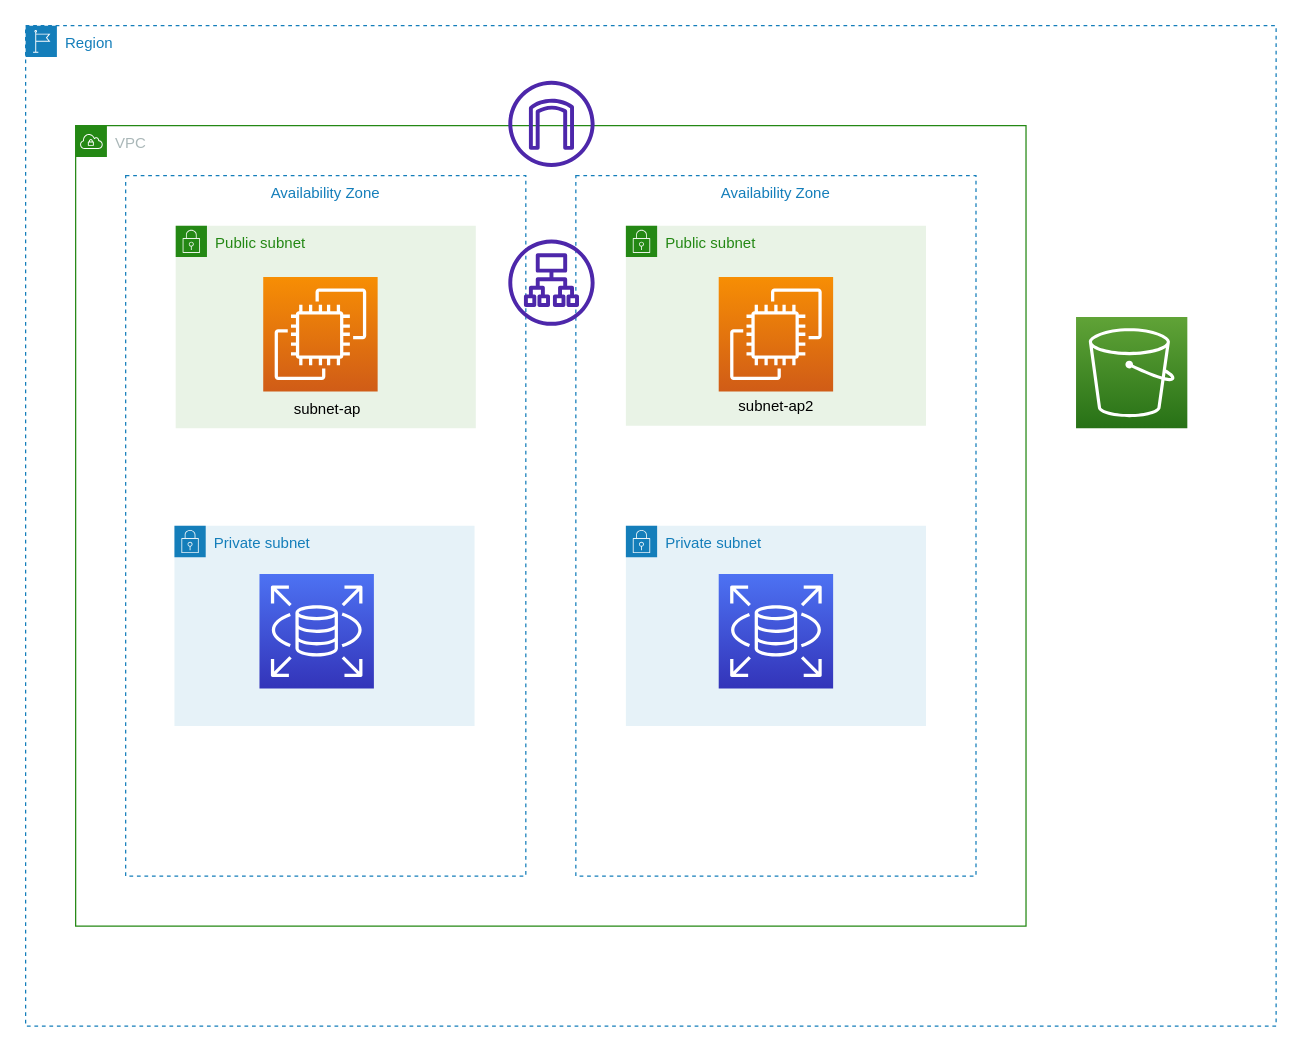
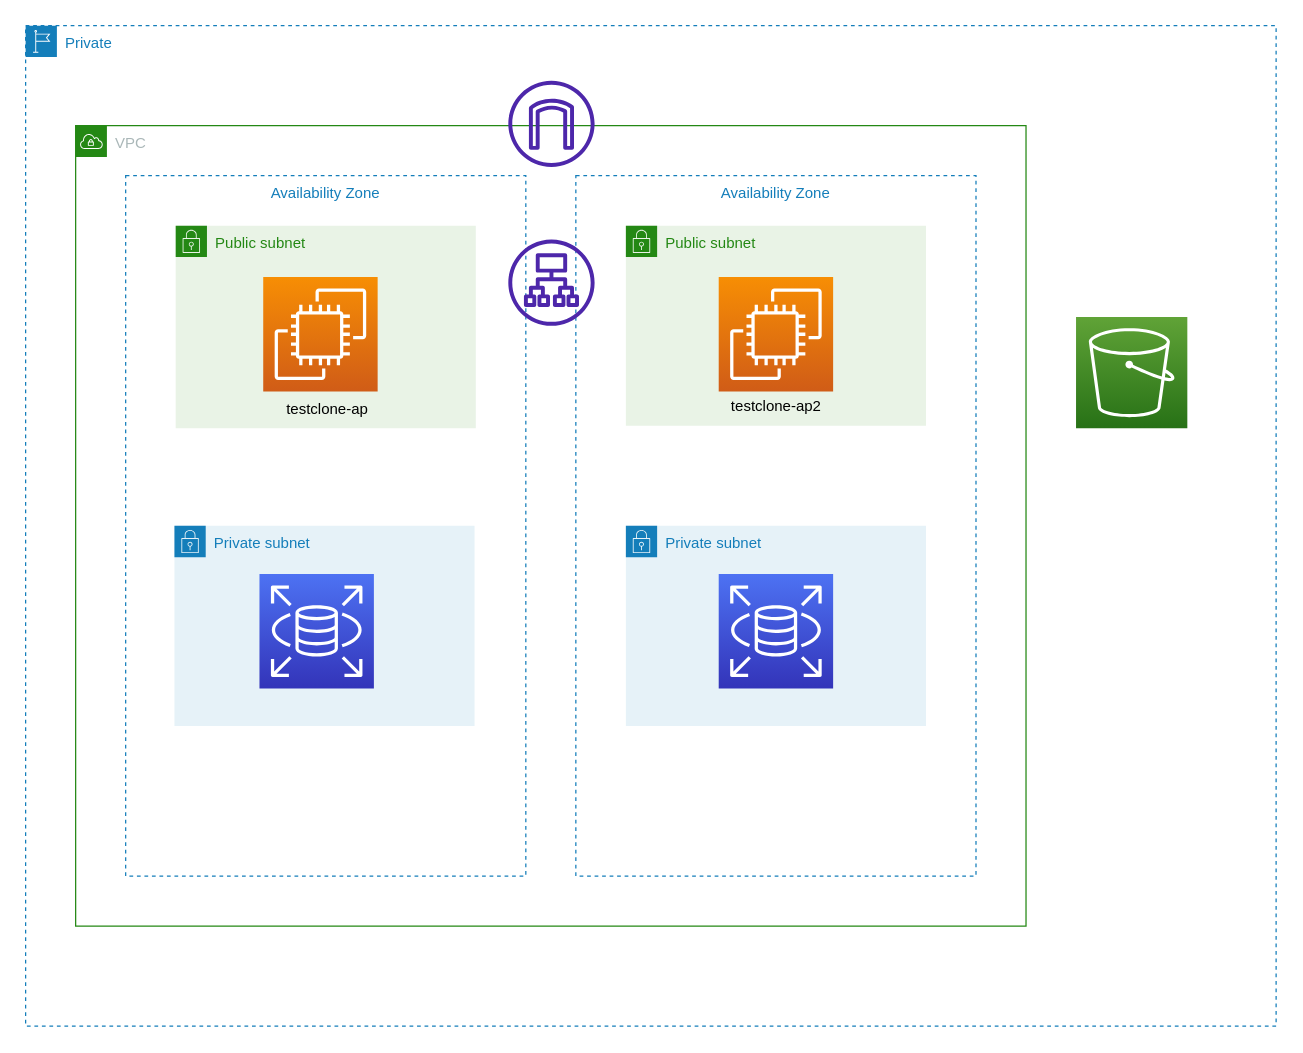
  <mxCell id="0" />
  <mxCell id="1" parent="0" />
  <mxCell id="2" value="Availability Zone" style="fillColor=none;strokeColor=#147EBA;dashed=1;verticalAlign=top;fontStyle=0;fontColor=#147EBA;" vertex="1" parent="1"><mxGeometry x="100" y="140" width="320" height="560" as="geometry" /></mxCell>
  <mxCell id="3" value="Availability Zone" style="fillColor=none;strokeColor=#147EBA;dashed=1;verticalAlign=top;fontStyle=0;fontColor=#147EBA;" vertex="1" parent="1"><mxGeometry x="460" y="140" width="320" height="560" as="geometry" /></mxCell>
  <mxCell id="4" value="Public subnet" style="points=[[0,0],[0.25,0],[0.5,0],[0.75,0],[1,0],[1,0.25],[1,0.5],[1,0.75],[1,1],[0.75,1],[0.5,1],[0.25,1],[0,1],[0,0.75],[0,0.5],[0,0.25]];outlineConnect=0;gradientColor=none;html=1;whiteSpace=wrap;fontSize=12;fontStyle=0;container=1;pointerEvents=0;collapsible=0;recursiveResize=0;shape=mxgraph.aws4.group;grIcon=mxgraph.aws4.group_security_group;grStroke=0;strokeColor=#248814;fillColor=#E9F3E6;verticalAlign=top;align=left;spacingLeft=30;fontColor=#248814;dashed=0;" vertex="1" parent="1"><mxGeometry x="500" y="180" width="240" height="160" as="geometry" /></mxCell>
  <mxCell id="5" value="VPC" style="points=[[0,0],[0.25,0],[0.5,0],[0.75,0],[1,0],[1,0.25],[1,0.5],[1,0.75],[1,1],[0.75,1],[0.5,1],[0.25,1],[0,1],[0,0.75],[0,0.5],[0,0.25]];outlineConnect=0;gradientColor=none;html=1;whiteSpace=wrap;fontSize=12;fontStyle=0;container=1;pointerEvents=0;collapsible=0;recursiveResize=0;shape=mxgraph.aws4.group;grIcon=mxgraph.aws4.group_vpc;strokeColor=#248814;fillColor=none;verticalAlign=top;align=left;spacingLeft=30;fontColor=#AAB7B8;dashed=0;" vertex="1" parent="1"><mxGeometry x="60" y="100" width="760" height="640" as="geometry" /></mxCell>
  <mxCell id="6" value="Public subnet" style="points=[[0,0],[0.25,0],[0.5,0],[0.75,0],[1,0],[1,0.25],[1,0.5],[1,0.75],[1,1],[0.75,1],[0.5,1],[0.25,1],[0,1],[0,0.75],[0,0.5],[0,0.25]];outlineConnect=0;gradientColor=none;html=1;whiteSpace=wrap;fontSize=12;fontStyle=0;container=1;pointerEvents=0;collapsible=0;recursiveResize=0;shape=mxgraph.aws4.group;grIcon=mxgraph.aws4.group_security_group;grStroke=0;strokeColor=#248814;fillColor=#E9F3E6;verticalAlign=top;align=left;spacingLeft=30;fontColor=#248814;dashed=0;" vertex="1" parent="5"><mxGeometry x="80" y="80" width="240" height="162" as="geometry" /></mxCell>
  <mxCell id="7" value="" style="sketch=0;points=[[0,0,0],[0.25,0,0],[0.5,0,0],[0.75,0,0],[1,0,0],[0,1,0],[0.25,1,0],[0.5,1,0],[0.75,1,0],[1,1,0],[0,0.25,0],[0,0.5,0],[0,0.75,0],[1,0.25,0],[1,0.5,0],[1,0.75,0]];outlineConnect=0;fontColor=#232F3E;gradientColor=#F78E04;gradientDirection=north;fillColor=#D05C17;strokeColor=#ffffff;dashed=0;verticalLabelPosition=bottom;verticalAlign=top;align=center;html=1;fontSize=12;fontStyle=0;aspect=fixed;shape=mxgraph.aws4.resourceIcon;resIcon=mxgraph.aws4.ec2;" vertex="1" parent="6"><mxGeometry x="70" y="41" width="91.5" height="91.5" as="geometry" /></mxCell>
- <mxCell id="8" value="subnet-ap" style="text;html=1;strokeColor=none;fillColor=none;align=center;verticalAlign=middle;whiteSpace=wrap;rounded=0;fontColor=#000000;labelBorderColor=none;labelBackgroundColor=none;" vertex="1" parent="6"><mxGeometry x="82.75" y="132" width="77.25" height="30" as="geometry" /></mxCell>
+ <mxCell id="8" value="testclone-ap" style="text;html=1;strokeColor=none;fillColor=none;align=center;verticalAlign=middle;whiteSpace=wrap;rounded=0;fontColor=#000000;labelBorderColor=none;labelBackgroundColor=none;" vertex="1" parent="6"><mxGeometry x="82.75" y="132" width="77.25" height="30" as="geometry" /></mxCell>
  <mxCell id="9" value="" style="sketch=0;points=[[0,0,0],[0.25,0,0],[0.5,0,0],[0.75,0,0],[1,0,0],[0,1,0],[0.25,1,0],[0.5,1,0],[0.75,1,0],[1,1,0],[0,0.25,0],[0,0.5,0],[0,0.75,0],[1,0.25,0],[1,0.5,0],[1,0.75,0]];outlineConnect=0;fontColor=#232F3E;gradientColor=#F78E04;gradientDirection=north;fillColor=#D05C17;strokeColor=#ffffff;dashed=0;verticalLabelPosition=bottom;verticalAlign=top;align=center;html=1;fontSize=12;fontStyle=0;aspect=fixed;shape=mxgraph.aws4.resourceIcon;resIcon=mxgraph.aws4.ec2;" vertex="1" parent="5"><mxGeometry x="514.25" y="121" width="91.5" height="91.5" as="geometry" /></mxCell>
  <mxCell id="10" value="Private subnet" style="points=[[0,0],[0.25,0],[0.5,0],[0.75,0],[1,0],[1,0.25],[1,0.5],[1,0.75],[1,1],[0.75,1],[0.5,1],[0.25,1],[0,1],[0,0.75],[0,0.5],[0,0.25]];outlineConnect=0;gradientColor=none;html=1;whiteSpace=wrap;fontSize=12;fontStyle=0;container=1;pointerEvents=0;collapsible=0;recursiveResize=0;shape=mxgraph.aws4.group;grIcon=mxgraph.aws4.group_security_group;grStroke=0;strokeColor=#147EBA;fillColor=#E6F2F8;verticalAlign=top;align=left;spacingLeft=30;fontColor=#147EBA;dashed=0;" vertex="1" parent="1"><mxGeometry x="500" y="420" width="240" height="160" as="geometry" /></mxCell>
  <mxCell id="11" value="" style="sketch=0;points=[[0,0,0],[0.25,0,0],[0.5,0,0],[0.75,0,0],[1,0,0],[0,1,0],[0.25,1,0],[0.5,1,0],[0.75,1,0],[1,1,0],[0,0.25,0],[0,0.5,0],[0,0.75,0],[1,0.25,0],[1,0.5,0],[1,0.75,0]];outlineConnect=0;fontColor=#232F3E;gradientColor=#4D72F3;gradientDirection=north;fillColor=#3334B9;strokeColor=#ffffff;dashed=0;verticalLabelPosition=bottom;verticalAlign=top;align=center;html=1;fontSize=12;fontStyle=0;aspect=fixed;shape=mxgraph.aws4.resourceIcon;resIcon=mxgraph.aws4.rds;" vertex="1" parent="10"><mxGeometry x="74.25" y="38.5" width="91.5" height="91.5" as="geometry" /></mxCell>
  <mxCell id="12" value="Private subnet" style="points=[[0,0],[0.25,0],[0.5,0],[0.75,0],[1,0],[1,0.25],[1,0.5],[1,0.75],[1,1],[0.75,1],[0.5,1],[0.25,1],[0,1],[0,0.75],[0,0.5],[0,0.25]];outlineConnect=0;gradientColor=none;html=1;whiteSpace=wrap;fontSize=12;fontStyle=0;container=1;pointerEvents=0;collapsible=0;recursiveResize=0;shape=mxgraph.aws4.group;grIcon=mxgraph.aws4.group_security_group;grStroke=0;strokeColor=#147EBA;fillColor=#E6F2F8;verticalAlign=top;align=left;spacingLeft=30;fontColor=#147EBA;dashed=0;" vertex="1" parent="1"><mxGeometry x="139" y="420" width="240" height="160" as="geometry" /></mxCell>
  <mxCell id="13" value="" style="sketch=0;points=[[0,0,0],[0.25,0,0],[0.5,0,0],[0.75,0,0],[1,0,0],[0,1,0],[0.25,1,0],[0.5,1,0],[0.75,1,0],[1,1,0],[0,0.25,0],[0,0.5,0],[0,0.75,0],[1,0.25,0],[1,0.5,0],[1,0.75,0]];outlineConnect=0;fontColor=#232F3E;gradientColor=#4D72F3;gradientDirection=north;fillColor=#3334B9;strokeColor=#ffffff;dashed=0;verticalLabelPosition=bottom;verticalAlign=top;align=center;html=1;fontSize=12;fontStyle=0;aspect=fixed;shape=mxgraph.aws4.resourceIcon;resIcon=mxgraph.aws4.rds;" vertex="1" parent="1"><mxGeometry x="207" y="458.5" width="91.5" height="91.5" as="geometry" /></mxCell>
  <mxCell id="14" value="" style="sketch=0;outlineConnect=0;fontColor=#232F3E;gradientColor=none;fillColor=#4D27AA;strokeColor=none;dashed=0;verticalLabelPosition=bottom;verticalAlign=top;align=center;html=1;fontSize=12;fontStyle=0;aspect=fixed;pointerEvents=1;shape=mxgraph.aws4.application_load_balancer;" vertex="1" parent="1"><mxGeometry x="406" y="191" width="69" height="69" as="geometry" /></mxCell>
- <mxCell id="15" value="subnet-ap2" style="text;html=1;strokeColor=none;fillColor=none;align=center;verticalAlign=middle;whiteSpace=wrap;rounded=0;fontColor=#000000;labelBorderColor=none;labelBackgroundColor=none;" vertex="1" parent="1"><mxGeometry x="582" y="310" width="77.25" height="30" as="geometry" /></mxCell>
+ <mxCell id="15" value="testclone-ap2" style="text;html=1;strokeColor=none;fillColor=none;align=center;verticalAlign=middle;whiteSpace=wrap;rounded=0;fontColor=#000000;labelBorderColor=none;labelBackgroundColor=none;" vertex="1" parent="1"><mxGeometry x="582" y="310" width="77.25" height="30" as="geometry" /></mxCell>
  <mxCell id="16" value="" style="sketch=0;outlineConnect=0;fontColor=#232F3E;gradientColor=none;fillColor=#4D27AA;strokeColor=none;dashed=0;verticalLabelPosition=bottom;verticalAlign=top;align=center;html=1;fontSize=12;fontStyle=0;aspect=fixed;pointerEvents=1;shape=mxgraph.aws4.internet_gateway;labelBackgroundColor=none;labelBorderColor=none;" vertex="1" parent="1"><mxGeometry x="406" y="64" width="69" height="69" as="geometry" /></mxCell>
- <mxCell id="17" value="Region" style="points=[[0,0],[0.25,0],[0.5,0],[0.75,0],[1,0],[1,0.25],[1,0.5],[1,0.75],[1,1],[0.75,1],[0.5,1],[0.25,1],[0,1],[0,0.75],[0,0.5],[0,0.25]];outlineConnect=0;gradientColor=none;html=1;whiteSpace=wrap;fontSize=12;fontStyle=0;container=1;pointerEvents=0;collapsible=0;recursiveResize=0;shape=mxgraph.aws4.group;grIcon=mxgraph.aws4.group_region;strokeColor=#147EBA;fillColor=none;verticalAlign=top;align=left;spacingLeft=30;fontColor=#147EBA;dashed=1;labelBackgroundColor=none;labelBorderColor=none;" vertex="1" parent="1"><mxGeometry y="20" width="1000" height="800" as="geometry" x="20" /></mxCell>
+ <mxCell id="17" value="Private" style="points=[[0,0],[0.25,0],[0.5,0],[0.75,0],[1,0],[1,0.25],[1,0.5],[1,0.75],[1,1],[0.75,1],[0.5,1],[0.25,1],[0,1],[0,0.75],[0,0.5],[0,0.25]];outlineConnect=0;gradientColor=none;html=1;whiteSpace=wrap;fontSize=12;fontStyle=0;container=1;pointerEvents=0;collapsible=0;recursiveResize=0;shape=mxgraph.aws4.group;grIcon=mxgraph.aws4.group_region;strokeColor=#147EBA;fillColor=none;verticalAlign=top;align=left;spacingLeft=30;fontColor=#147EBA;dashed=1;labelBackgroundColor=none;labelBorderColor=none;" vertex="1" parent="1"><mxGeometry y="20" width="1000" height="800" as="geometry" x="20" /></mxCell>
  <mxCell id="18" value="" style="sketch=0;points=[[0,0,0],[0.25,0,0],[0.5,0,0],[0.75,0,0],[1,0,0],[0,1,0],[0.25,1,0],[0.5,1,0],[0.75,1,0],[1,1,0],[0,0.25,0],[0,0.5,0],[0,0.75,0],[1,0.25,0],[1,0.5,0],[1,0.75,0]];outlineConnect=0;fontColor=#232F3E;gradientColor=#60A337;gradientDirection=north;fillColor=#277116;strokeColor=#ffffff;dashed=0;verticalLabelPosition=bottom;verticalAlign=top;align=center;html=1;fontSize=12;fontStyle=0;aspect=fixed;shape=mxgraph.aws4.resourceIcon;resIcon=mxgraph.aws4.s3;labelBackgroundColor=none;labelBorderColor=none;" vertex="1" parent="17"><mxGeometry x="840" y="233" width="89" height="89" as="geometry" /></mxCell>
